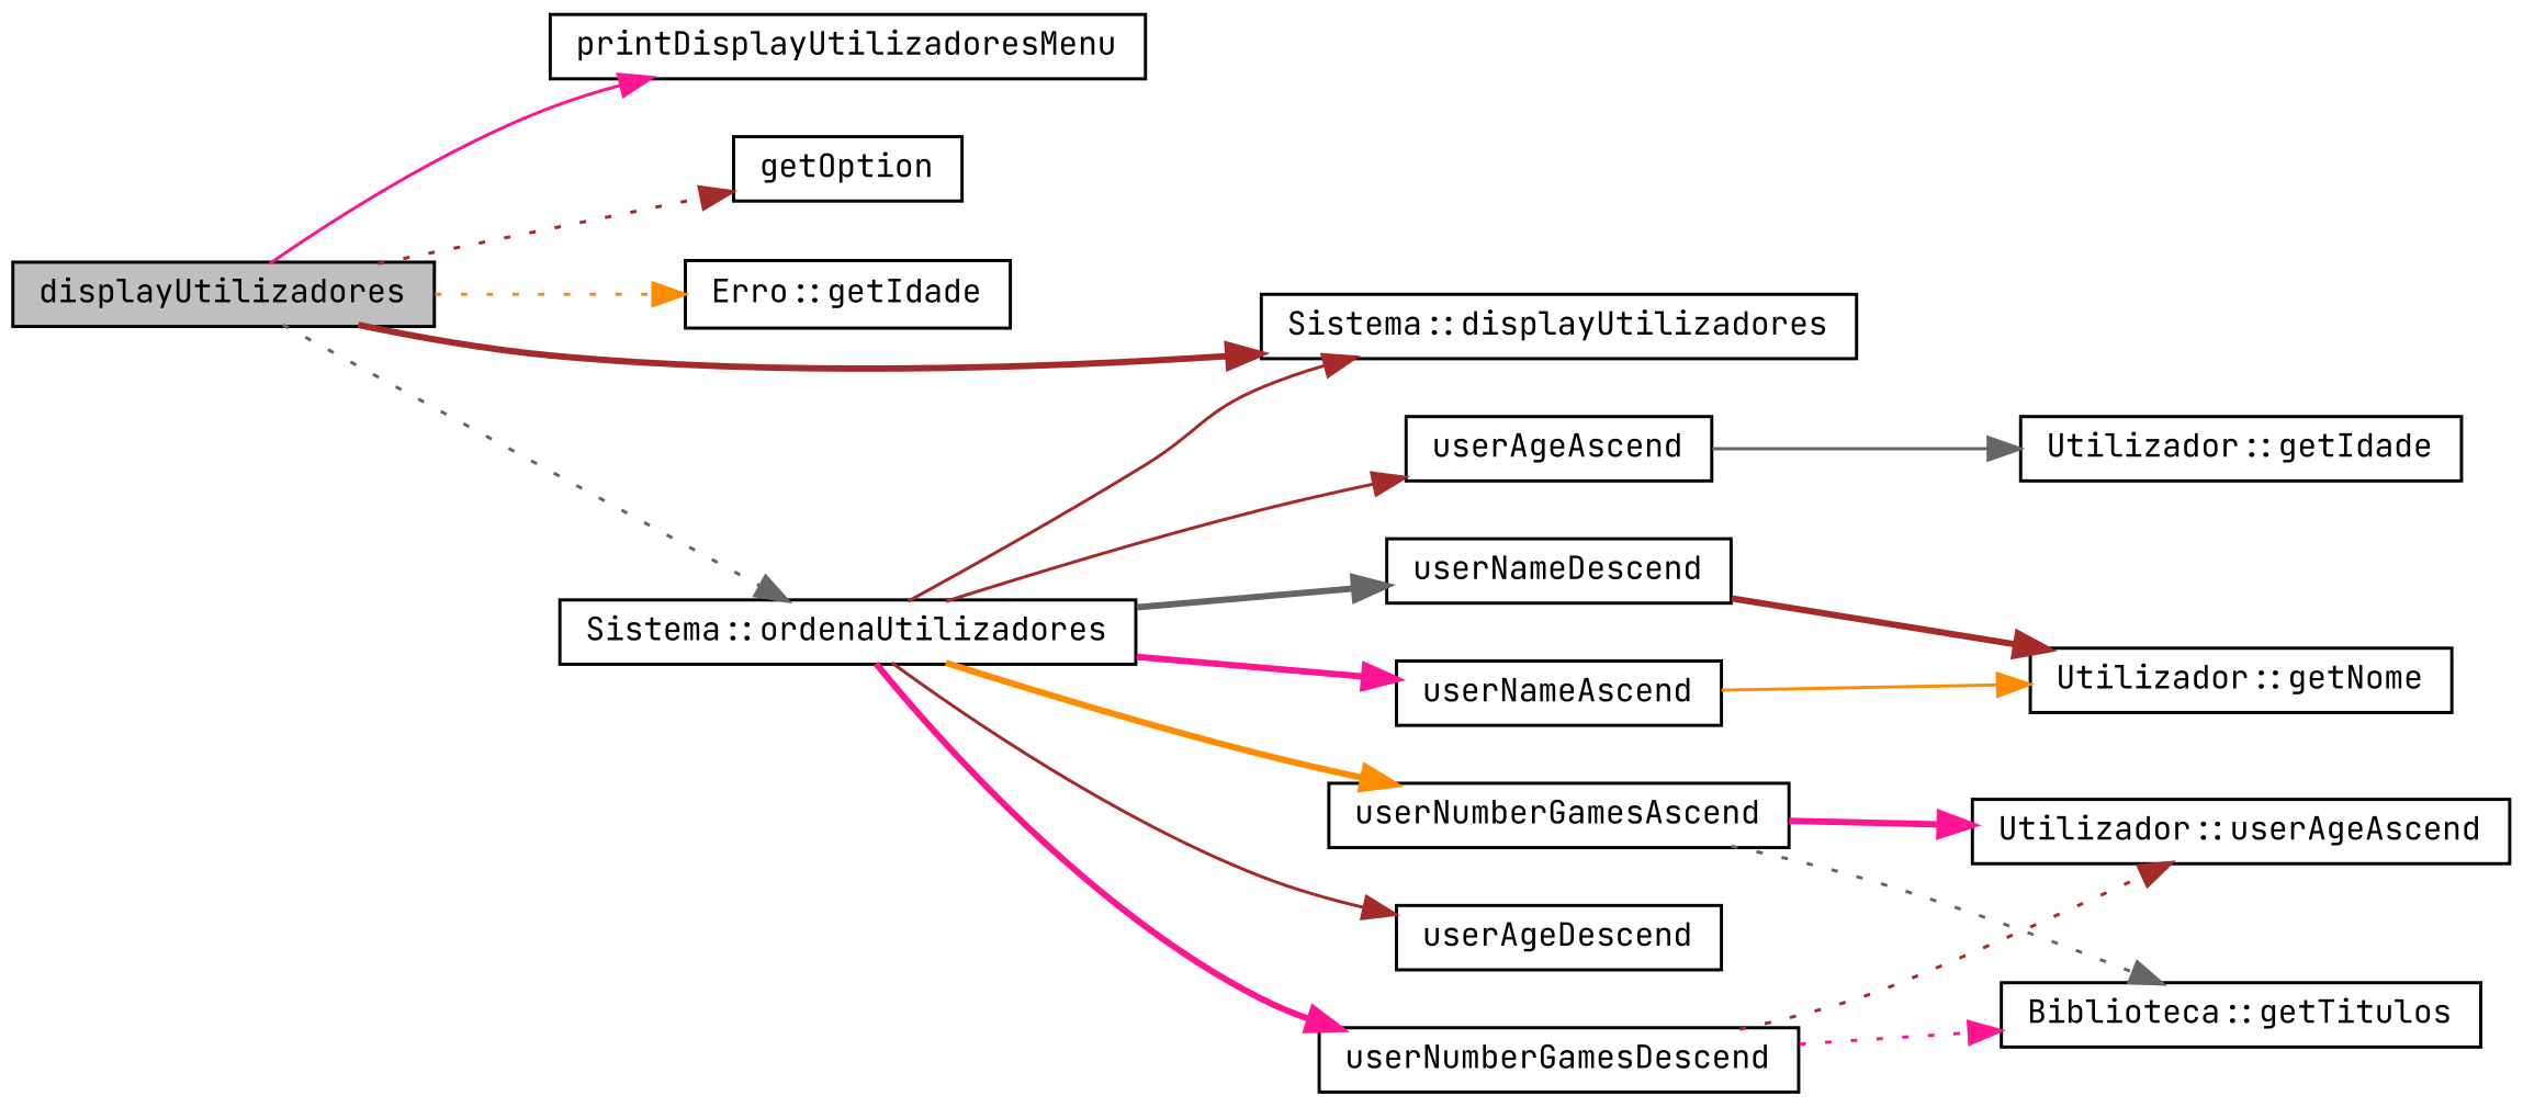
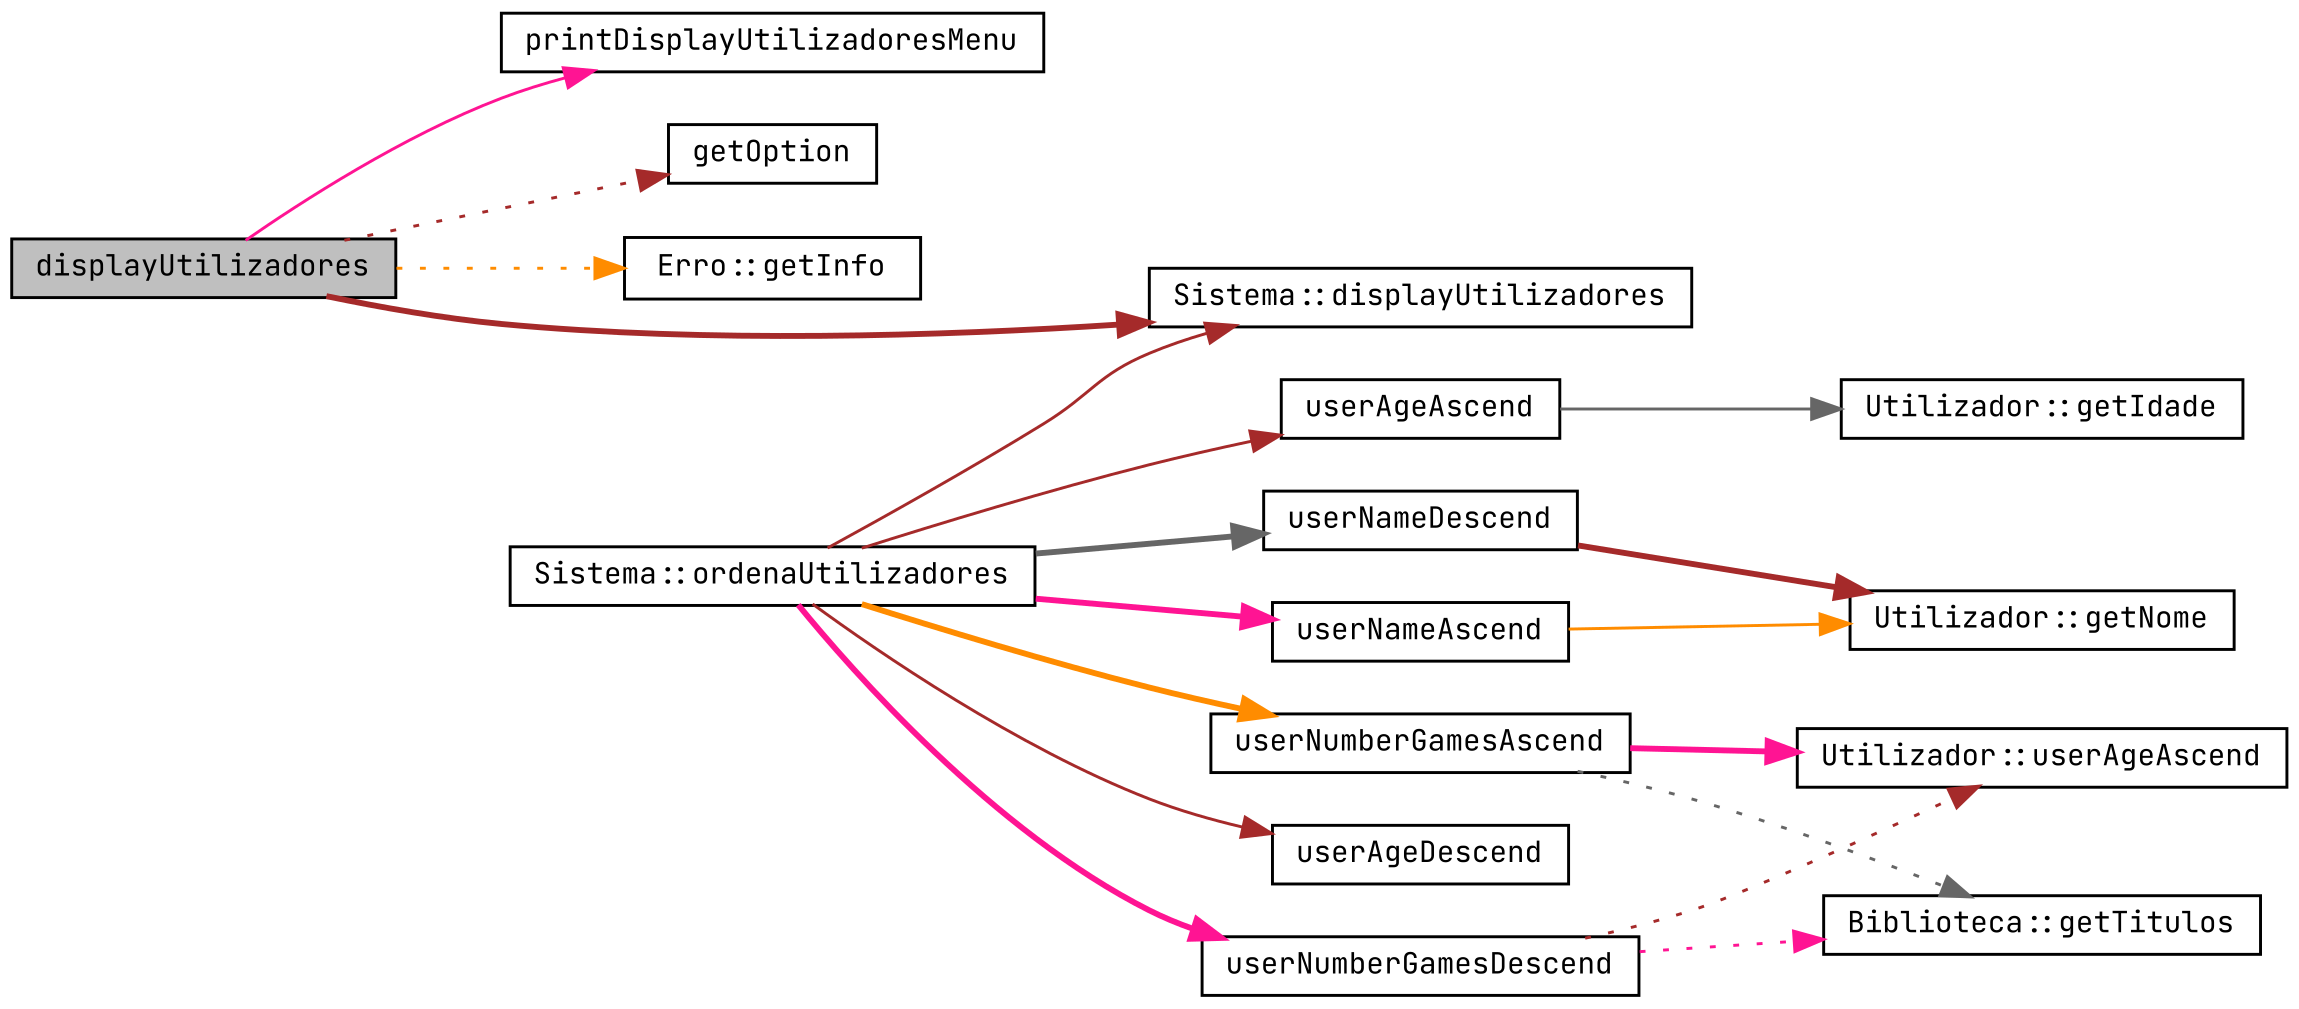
  digraph {
    fontname="JetBrains Mono"
    rankdir=LR
    node [color=black fillcolor=white fontname="JetBrains Mono" fontsize=10 shape=record style=filled]
    edge [color=brown fontname="JetBrains Mono" fontsize=10 labelfontname=Helvetica labelfontsize=10 style=bold]
    n1 [fillcolor=grey75 fontcolor=black height=0.2 label=displayUtilizadores width=0.4]
    n2 [height=0.2 label=printDisplayUtilizadoresMenu width=0.4]
    n3 [height=0.2 label=getOption width=0.4]
-   n4 [height=0.2 label="Erro::getIdade" width=0.4]
+   n4 [height=0.2 label="Erro::getInfo" width=0.4]
    n5 [height=0.2 label="Sistema::displayUtilizadores" width=0.4]
    n6 [height=0.2 label="Sistema::ordenaUtilizadores" width=0.4]
    n7 [height=0.2 label=userAgeAscend width=0.4]
    n8 [height=0.2 label=userAgeDescend width=0.4]
    n9 [height=0.2 label=userNameAscend width=0.4]
    n10 [height=0.2 label=userNameDescend width=0.4]
    n11 [height=0.2 label=userNumberGamesAscend width=0.4]
    n12 [height=0.2 label=userNumberGamesDescend width=0.4]
    n13 [height=0.2 label="Utilizador::getIdade" width=0.4]
    n14 [height=0.2 label="Utilizador::getNome" width=0.4]
    n15 [height=0.2 label="Utilizador::userAgeAscend" width=0.4]
    n16 [height=0.2 label="Biblioteca::getTitulos" width=0.4]
    n1 -> n2 [color=deeppink style=solid]
    n1 -> n3 [style=dotted]
    n1 -> n4 [color=darkorange style=dotted]
    n1 -> n5
-   n1 -> n6 [color=gray40 style=dotted]
    n6 -> n5 [style=solid]
    n6 -> n7 [style=solid]
    n6 -> n8 [style=solid]
    n6 -> n9 [color=deeppink]
    n6 -> n10 [color=gray40]
    n6 -> n11 [color=darkorange]
    n6 -> n12 [color=deeppink]
    n7 -> n13 [color=gray40 style=solid]
    n9 -> n14 [color=darkorange style=solid]
    n10 -> n14
    n11 -> n15 [color=deeppink]
    n11 -> n16 [color=gray40 style=dotted]
    n12 -> n15 [style=dotted]
    n12 -> n16 [color=deeppink style=dotted]
  }
